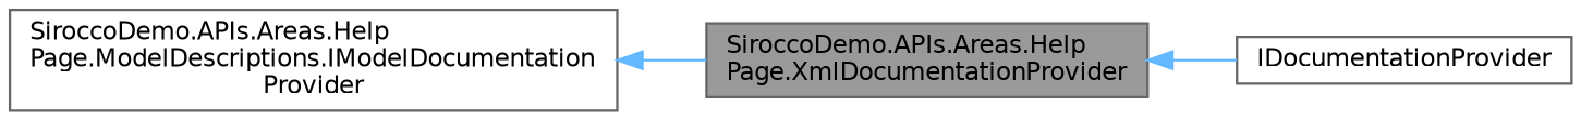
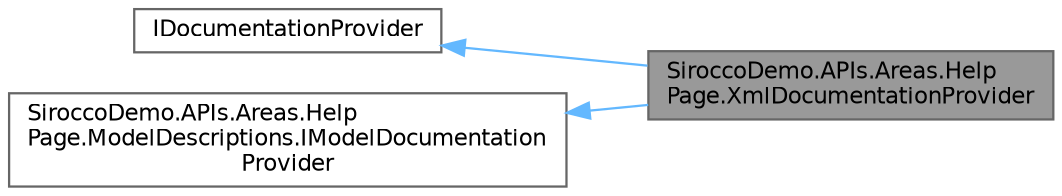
  digraph {
    rankdir=LR
    node [color=gray40 fillcolor=white fontname=Helvetica fontsize=10 shape=box style=filled]
    edge [color=steelblue1 dir=back fontname=Helvetica fontsize=10 labelfontname=Helvetica labelfontsize=10 style=solid]
    n1 [fillcolor=grey60 fontcolor=black height=0.2 label="SiroccoDemo.APIs.Areas.Help\lPage.XmlDocumentationProvider" width=0.4]
    n2 [height=0.2 label=IDocumentationProvider width=0.4]
    n3 [height=0.2 label="SiroccoDemo.APIs.Areas.Help\lPage.ModelDescriptions.IModelDocumentation\lProvider" width=0.4]
-   n1 -> n2
+   n2 -> n1
    n3 -> n1
  }
